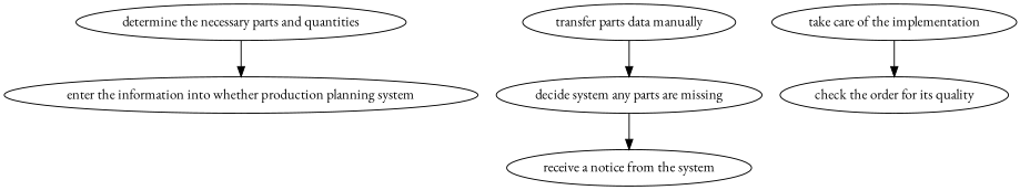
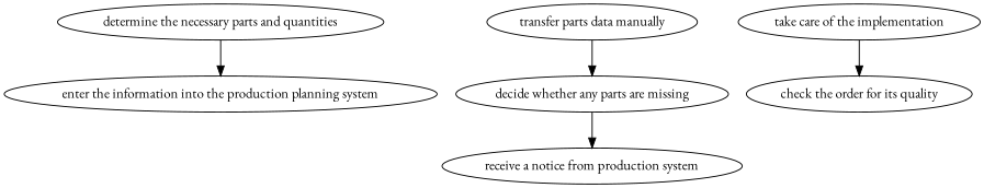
  strict digraph {
    fontname="EB Garamond"
    node [fontname="EB Garamond"]
    edge [attrs="{'type': 'flow', 'label': 'flow'}" fontname="EB Garamond"]
    "determine the necessary parts and quantities" [attrs="{'type': 'Activity', 'label': 'determine the necessary parts and quantities'}"]
-   "enter the information into the production planning system" [attrs="{'type': 'Activity', 'label': 'enter the information into the production planning system'}" label="enter the information into whether production planning system"]
+   "enter the information into the production planning system" [attrs="{'type': 'Activity', 'label': 'enter the information into the production planning system'}"]
    n3 [attrs="{'type': 'Activity', 'label': 'transfer the data manually'}" label="transfer parts data manually"]
-   "decide whether any parts are missing" [attrs="{'type': 'Activity', 'label': 'decide whether any parts are missing'}" label="decide system any parts are missing"]
-   "receive a notice from the system" [attrs="{'type': 'Activity', 'label': 'receive a notice from the system'}"]
+   "decide whether any parts are missing" [attrs="{'type': 'Activity', 'label': 'decide whether any parts are missing'}"]
+   "receive a notice from the system" [attrs="{'type': 'Activity', 'label': 'receive a notice from the system'}" label="receive a notice from production system"]
    "take care of the implementation" [attrs="{'type': 'Activity', 'label': 'take care of the implementation'}"]
    "check the order for its quality" [attrs="{'type': 'Activity', 'label': 'check the order for its quality'}"]
    "determine the necessary parts and quantities" -> "enter the information into the production planning system"
    n3 -> "decide whether any parts are missing"
    "decide whether any parts are missing" -> "receive a notice from the system"
    "take care of the implementation" -> "check the order for its quality"
  }
